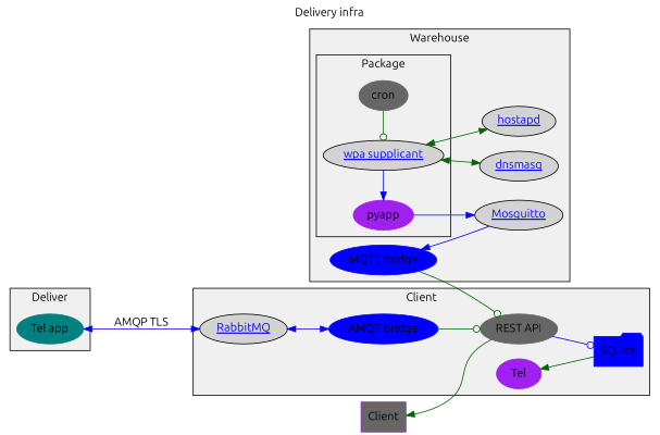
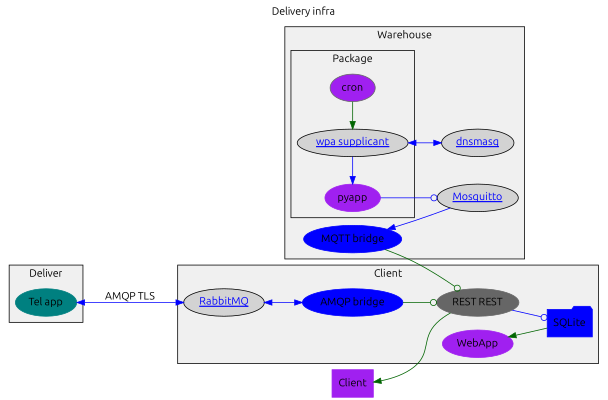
  digraph {
    compound=true
    fillcolor=grey94
    fontname=Ubuntu
    label="Delivery infra"
    labelloc=t
    rankdir=LR
    style=filled
    node [fontname=Ubuntu style=filled]
    edge [color=blue fontname=Ubuntu]
    n1 [label=<<font color='blue'><u>RabbitMQ</u></font>>]
    n2 [color=blue label="AMQP bridge"]
    n3 [color=blue label=SQLite shape=folder]
-   n4 [color=gray40 label="REST API"]
-   n5 [color=purple label=Tel]
+   n4 [color=gray40 label="REST REST"]
+   n5 [color=purple label=WebApp]
    n6 [color=purple label=pyapp]
-   n7 [color=gray40 label=cron]
+   n7 [color=gray40 label=cron fillcolor=purple]
    n8 [label=<<font color='blue'><u>wpa supplicant</u></font>>]
    n9 [label=<<font color='blue'><u>Mosquitto</u></font>>]
    n10 [label=<<font color='blue'><u>dnsmasq</u></font>>]
-   n11 [label=<<font color='blue'><u>hostapd</u></font>>]
    n12 [color=blue label="MQTT bridge"]
    n13 [color=teal label="Tel app"]
-   n14 [color=purple label=Client shape=box fillcolor=gray40]
+   n14 [color=purple label=Client shape=box]
    subgraph cluster_1 {
      label=Client
      n1
      n2
      n3
      n4
      n5
    }
    subgraph cluster_2 {
      label=Warehouse
      n9
      n10
-     n11
      n12
      subgraph cluster_3 {
        label=Package
        n6
        n7
        n8
      }
    }
    subgraph cluster_4 {
      label=Deliver
      n13
    }
    n1 -> n2 [dir=both]
    n2 -> n4 [arrowhead=odot color=darkgreen]
    n4 -> n3 [arrowhead=odot]
    n5 -> n3 [color=darkgreen dir=back]
-   n6 -> n9 [arrowhead=normal]
-   n7 -> n8 [arrowhead=odot color=darkgreen constraint=false]
+   n6 -> n9 [arrowhead=odot]
+   n7 -> n8 [arrowhead=normal color=darkgreen constraint=false]
    n8 -> n6 [arrowhead=normal constraint=false]
-   n8 -> n10 [color=darkgreen dir=both]
-   n8 -> n11 [color=darkgreen dir=both]
+   n8 -> n10 [dir=both]
    n9 -> n12 [arrowhead=normal constraint=false]
    n12 -> n4 [arrowhead=odot color=darkgreen]
    n13 -> n1 [dir=both label="AMQP TLS" minlen=2]
    n14 -> n4 [color=darkgreen dir=back]
  }
